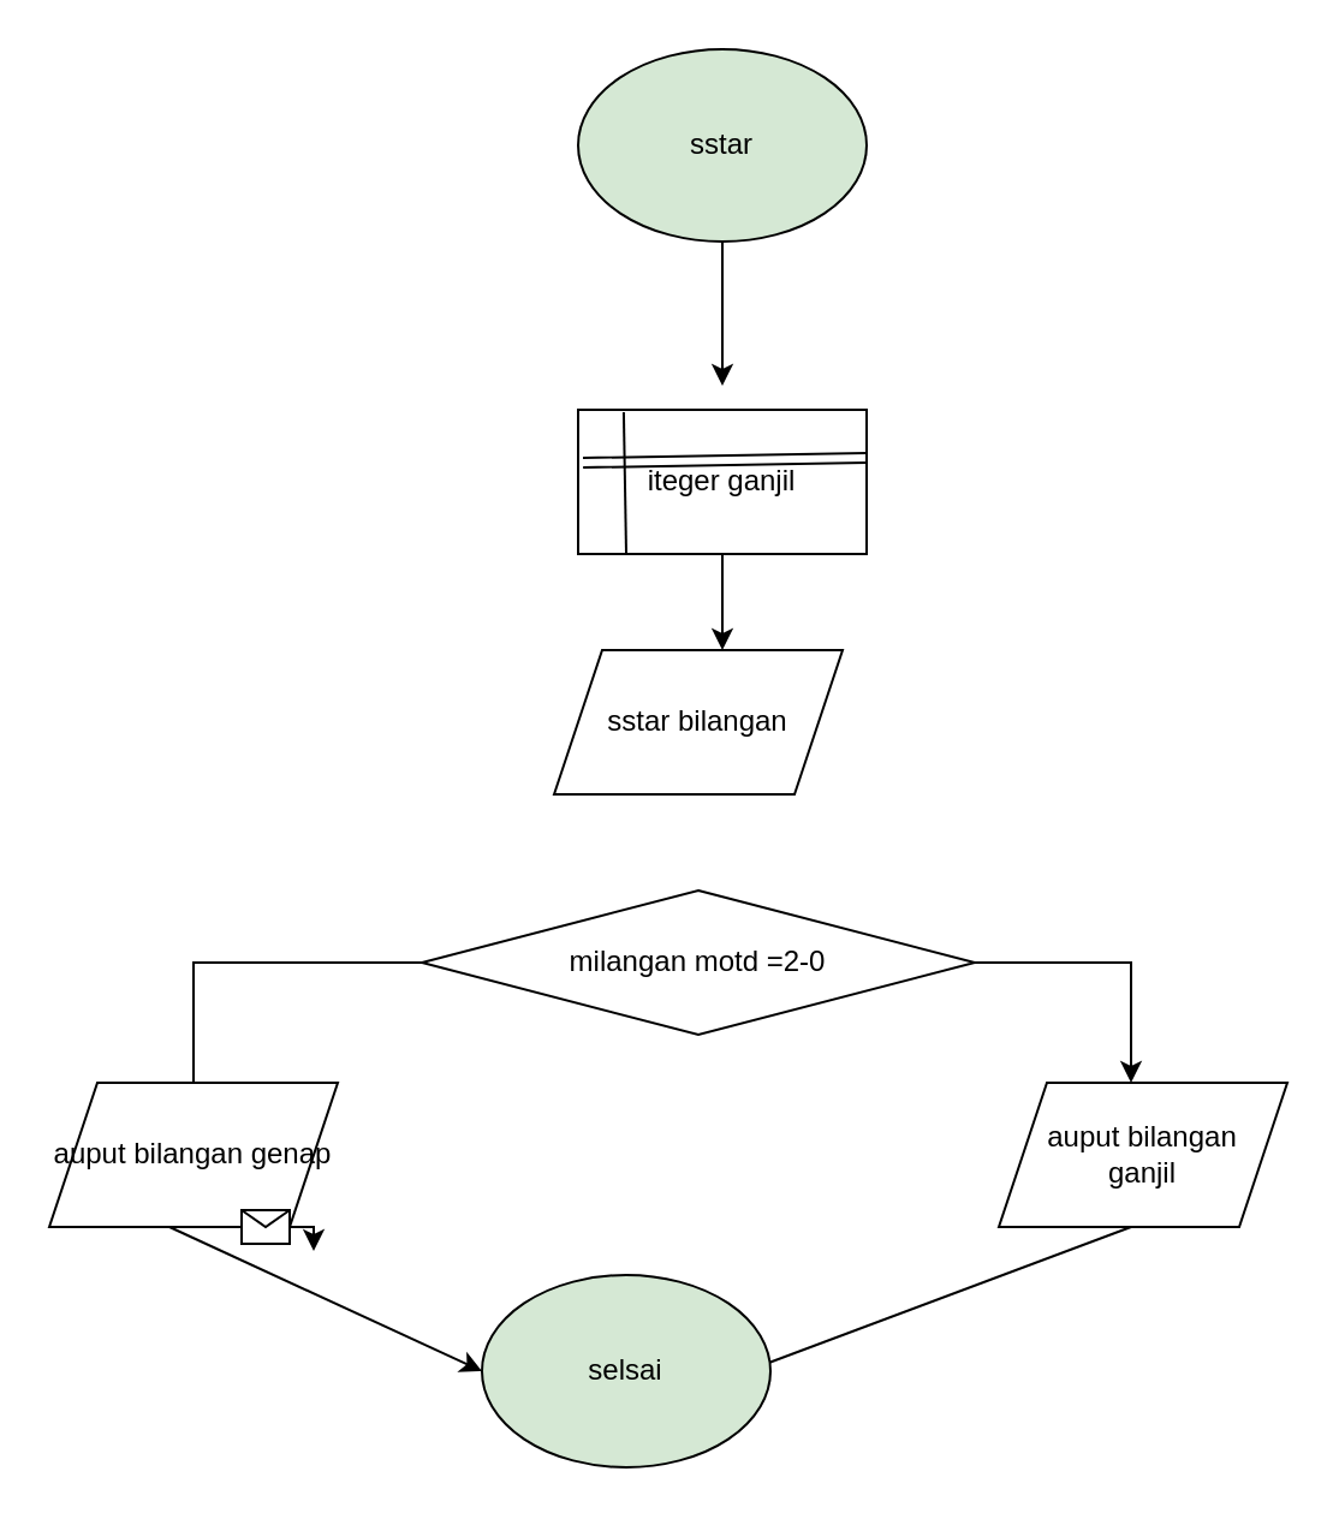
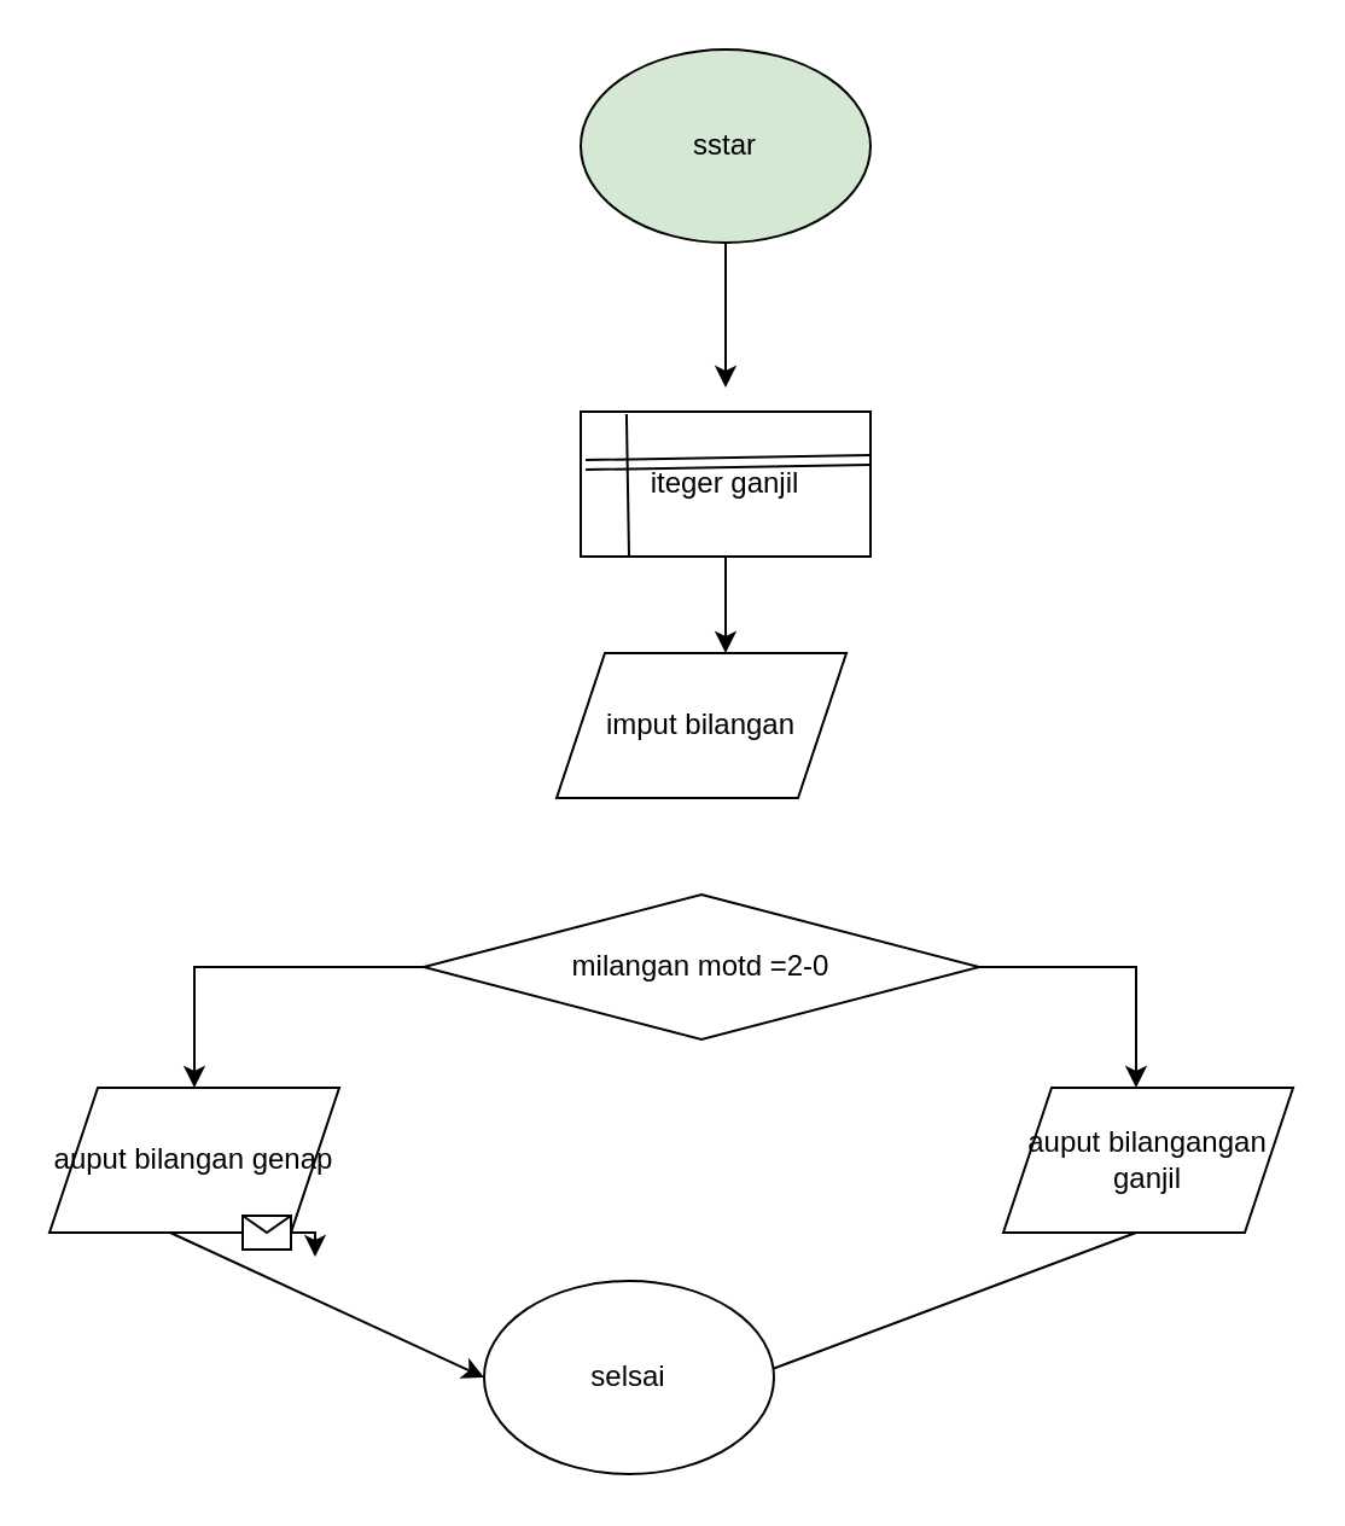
  <mxCell id="0" />
  <mxCell id="1" parent="0" />
- <mxCell id="2" value="sstar bilangan" style="shape=parallelogram;perimeter=parallelogramPerimeter;whiteSpace=wrap;html=1;fixedSize=1;" vertex="1" parent="1"><mxGeometry x="230" y="270" width="120" height="60" as="geometry" /></mxCell>
+ <mxCell id="2" value="imput bilangan" style="shape=parallelogram;perimeter=parallelogramPerimeter;whiteSpace=wrap;html=1;fixedSize=1;" vertex="1" parent="1"><mxGeometry x="230" y="270" width="120" height="60" as="geometry" /></mxCell>
  <mxCell id="3" value="" style="endArrow=classic;html=1;rounded=0;" edge="1" parent="1"><mxGeometry width="50" height="50" relative="1" as="geometry"><mxPoint x="300" y="100" as="sourcePoint" /><mxPoint x="300" y="160" as="targetPoint" /></mxGeometry></mxCell>
  <mxCell id="4" value="sstar" style="ellipse;whiteSpace=wrap;html=1;fillColor=#d5e8d4;" vertex="1" parent="1"><mxGeometry x="240" y="20" width="120" height="80" as="geometry" /></mxCell>
  <mxCell id="5" value="" style="endArrow=classic;html=1;rounded=0;" edge="1" parent="1"><mxGeometry width="50" height="50" relative="1" as="geometry"><mxPoint x="300" y="220" as="sourcePoint" /><mxPoint x="300" y="270" as="targetPoint" /></mxGeometry></mxCell>
  <mxCell id="6" value="iteger ganjil" style="rounded=0;whiteSpace=wrap;html=1;" vertex="1" parent="1"><mxGeometry x="240" y="170" width="120" height="60" as="geometry" /></mxCell>
  <mxCell id="7" value="" style="endArrow=none;html=1;rounded=0;entryX=0.158;entryY=0.017;entryDx=0;entryDy=0;entryPerimeter=0;" edge="1" parent="1" target="6"><mxGeometry width="50" height="50" relative="1" as="geometry"><mxPoint x="260" y="230" as="sourcePoint" /><mxPoint x="260" y="150" as="targetPoint" /></mxGeometry></mxCell>
  <mxCell id="8" value="" style="shape=link;html=1;rounded=0;exitX=0.017;exitY=0.367;exitDx=0;exitDy=0;exitPerimeter=0;" edge="1" parent="1" source="6"><mxGeometry width="100" relative="1" as="geometry"><mxPoint x="260" y="190" as="sourcePoint" /><mxPoint x="360" y="190" as="targetPoint" /></mxGeometry></mxCell>
  <mxCell id="9" style="edgeStyle=orthogonalEdgeStyle;rounded=0;orthogonalLoop=1;jettySize=auto;html=1;exitX=1;exitY=0.5;exitDx=0;exitDy=0;" edge="1" parent="1" source="11"><mxGeometry relative="1" as="geometry"><mxPoint x="470" y="450" as="targetPoint" /><mxPoint x="450" y="410" as="sourcePoint" /><Array as="points"><mxPoint x="470" y="410" /><mxPoint x="470" y="451" /></Array></mxGeometry></mxCell>
- <mxCell id="10" style="edgeStyle=orthogonalEdgeStyle;rounded=0;orthogonalLoop=1;jettySize=auto;html=1;exitX=0;exitY=0.5;exitDx=0;exitDy=0;entryX=0.5;entryY=0;entryDx=0;entryDy=0;endArrow=none;" edge="1" parent="1" source="11" target="12"><mxGeometry relative="1" as="geometry"><mxPoint x="100" y="410" as="targetPoint" /></mxGeometry></mxCell>
+ <mxCell id="10" style="edgeStyle=orthogonalEdgeStyle;rounded=0;orthogonalLoop=1;jettySize=auto;html=1;exitX=0;exitY=0.5;exitDx=0;exitDy=0;entryX=0.5;entryY=0;entryDx=0;entryDy=0;" edge="1" parent="1" source="11" target="12"><mxGeometry relative="1" as="geometry"><mxPoint x="100" y="410" as="targetPoint" /></mxGeometry></mxCell>
  <mxCell id="11" value="milangan motd =2-0" style="rhombus;whiteSpace=wrap;html=1;" vertex="1" parent="1"><mxGeometry x="175" y="370" width="230" height="60" as="geometry" /></mxCell>
  <mxCell id="12" value="auput bilangan genap" style="shape=parallelogram;perimeter=parallelogramPerimeter;whiteSpace=wrap;html=1;fixedSize=1;" vertex="1" parent="1"><mxGeometry x="20" y="450" width="120" height="60" as="geometry" /></mxCell>
- <mxCell id="13" value="&lt;div&gt;auput bilangan&lt;/div&gt;&lt;div&gt;ganjil&lt;br&gt;&lt;/div&gt;" style="shape=parallelogram;perimeter=parallelogramPerimeter;whiteSpace=wrap;html=1;fixedSize=1;" vertex="1" parent="1"><mxGeometry x="415" y="450" width="120" height="60" as="geometry" /></mxCell>
+ <mxCell id="13" value="&lt;div&gt;auput bilangangan&lt;/div&gt;&lt;div&gt;ganjil&lt;br&gt;&lt;/div&gt;" style="shape=parallelogram;perimeter=parallelogramPerimeter;whiteSpace=wrap;html=1;fixedSize=1;" vertex="1" parent="1"><mxGeometry x="415" y="450" width="120" height="60" as="geometry" /></mxCell>
  <mxCell id="14" value="" style="endArrow=classic;html=1;rounded=0;" edge="1" parent="1"><mxGeometry relative="1" as="geometry"><mxPoint x="80" y="510" as="sourcePoint" /><mxPoint x="130" y="520" as="targetPoint" /><Array as="points"><mxPoint x="130" y="510" /></Array></mxGeometry></mxCell>
  <mxCell id="15" value="" style="shape=message;html=1;outlineConnect=0;" vertex="1" parent="14"><mxGeometry width="20" height="14" relative="1" as="geometry"><mxPoint x="-10" y="-7" as="offset" /></mxGeometry></mxCell>
  <mxCell id="16" value="" style="endArrow=classic;html=1;rounded=0;" edge="1" parent="1"><mxGeometry width="50" height="50" relative="1" as="geometry"><mxPoint x="70" y="510" as="sourcePoint" /><mxPoint x="200" y="570" as="targetPoint" /></mxGeometry></mxCell>
  <mxCell id="17" value="" style="endArrow=classic;html=1;rounded=0;" edge="1" parent="1"><mxGeometry width="50" height="50" relative="1" as="geometry"><mxPoint x="470" y="510" as="sourcePoint" /><mxPoint x="310" y="570" as="targetPoint" /></mxGeometry></mxCell>
- <mxCell id="18" value="selsai" style="ellipse;whiteSpace=wrap;html=1;fillColor=#d5e8d4;" vertex="1" parent="1"><mxGeometry x="200" y="530" width="120" height="80" as="geometry" /></mxCell>
+ <mxCell id="18" value="selsai" style="ellipse;whiteSpace=wrap;html=1;" vertex="1" parent="1"><mxGeometry x="200" y="530" width="120" height="80" as="geometry" /></mxCell>
